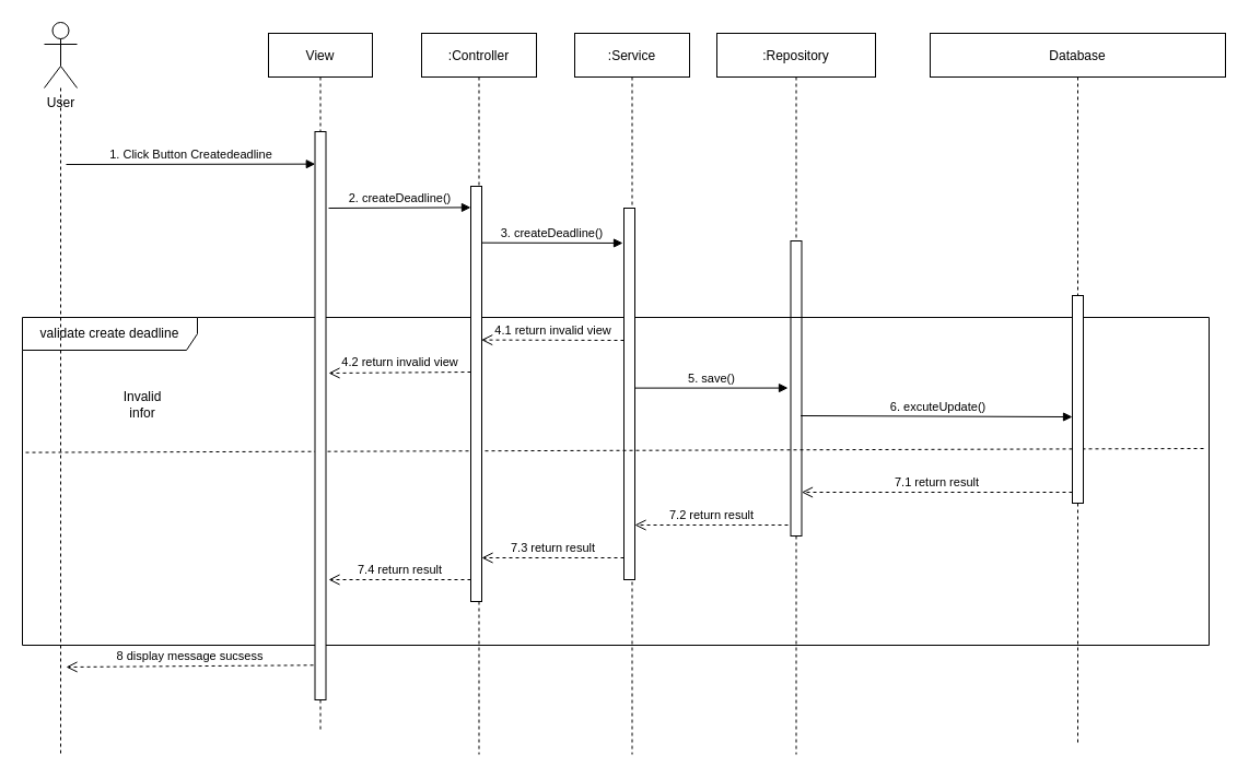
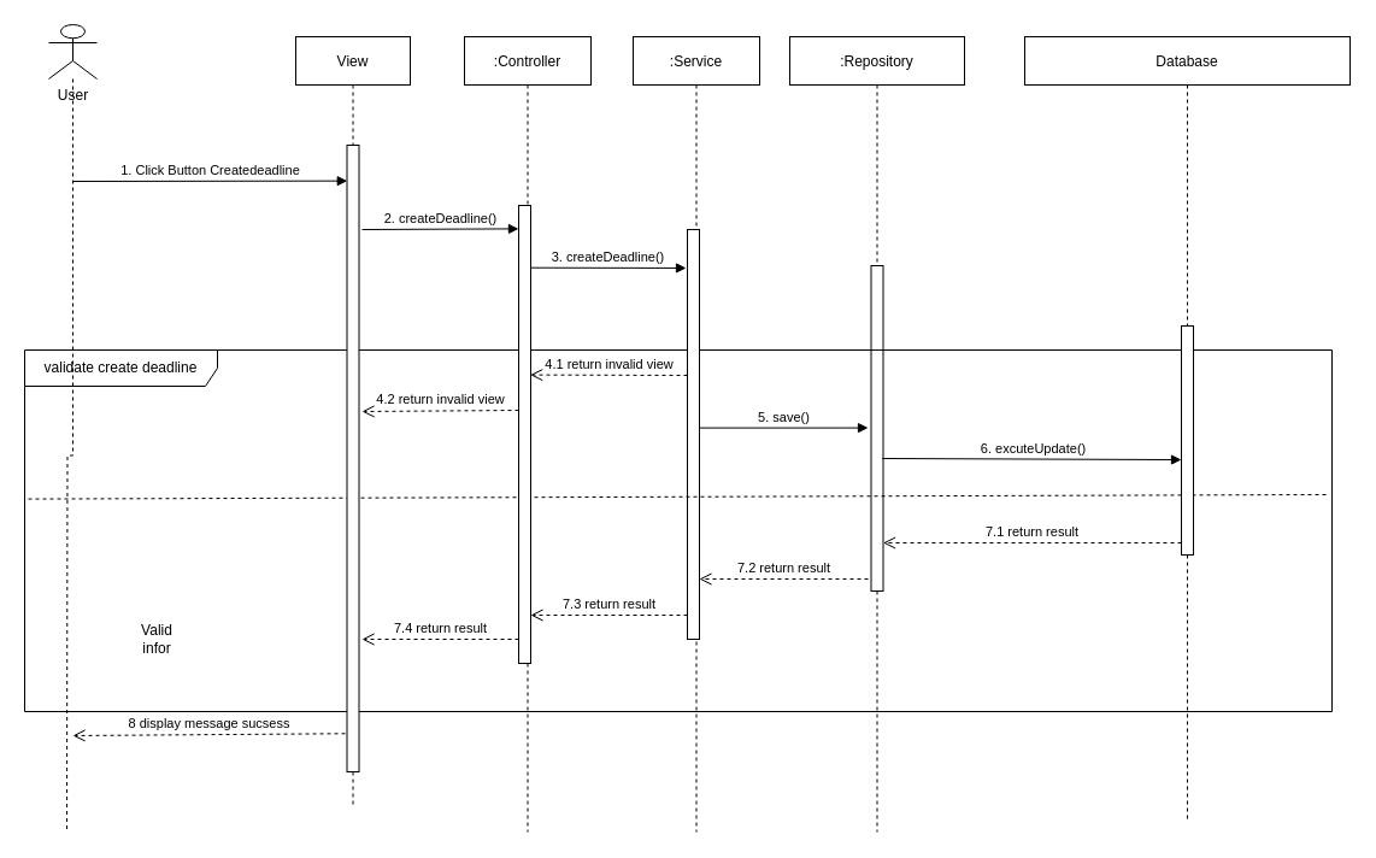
  <mxCell id="0" />
  <mxCell id="1" parent="0" />
  <mxCell id="2" value=":Repository" style="shape=umlLifeline;perimeter=lifelinePerimeter;container=1;collapsible=0;recursiveResize=0;rounded=0;shadow=0;strokeWidth=1;movable=1;resizable=1;rotatable=1;deletable=1;editable=1;locked=0;connectable=1;" parent="1" vertex="1"><mxGeometry x="655" y="30" width="145" height="660" as="geometry" /></mxCell>
  <mxCell id="3" value="" style="html=1;points=[];perimeter=orthogonalPerimeter;" parent="2" vertex="1"><mxGeometry x="67.5" y="190" width="10" height="270" as="geometry" /></mxCell>
  <mxCell id="4" value="7.2 return result" style="html=1;verticalAlign=bottom;endArrow=open;dashed=1;endSize=8;" parent="2" edge="1"><mxGeometry relative="1" as="geometry"><mxPoint x="65" y="450" as="sourcePoint" /><mxPoint x="-75" y="450" as="targetPoint" /></mxGeometry></mxCell>
  <mxCell id="5" value="validate create deadline" style="shape=umlFrame;whiteSpace=wrap;html=1;width=160;height=30;movable=1;resizable=1;rotatable=1;deletable=1;editable=1;locked=0;connectable=1;" parent="2" vertex="1"><mxGeometry x="-635" y="260" width="1085" height="300" as="geometry" /></mxCell>
  <mxCell id="6" value=":Service" style="shape=umlLifeline;perimeter=lifelinePerimeter;container=1;collapsible=0;recursiveResize=0;rounded=0;shadow=0;strokeWidth=1;" parent="1" vertex="1"><mxGeometry x="525" y="30" width="105" height="660" as="geometry" /></mxCell>
  <mxCell id="7" value="" style="html=1;points=[];perimeter=orthogonalPerimeter;" parent="6" vertex="1"><mxGeometry x="45" y="160" width="10" height="340" as="geometry" /></mxCell>
  <mxCell id="8" value="" style="endArrow=none;dashed=1;html=1;rounded=0;entryX=0.001;entryY=0.412;entryDx=0;entryDy=0;entryPerimeter=0;" parent="6" target="5" edge="1"><mxGeometry width="50" height="50" relative="1" as="geometry"><mxPoint x="575" y="380" as="sourcePoint" /><mxPoint x="-505" y="380" as="targetPoint" /></mxGeometry></mxCell>
  <mxCell id="9" value="7.3 return result" style="html=1;verticalAlign=bottom;endArrow=open;dashed=1;endSize=8;" parent="6" edge="1"><mxGeometry relative="1" as="geometry"><mxPoint x="45" y="480" as="sourcePoint" /><mxPoint x="-85" y="480" as="targetPoint" /></mxGeometry></mxCell>
  <mxCell id="10" value="7.4 return&amp;nbsp;result" style="html=1;verticalAlign=bottom;endArrow=open;dashed=1;endSize=8;" parent="6" edge="1"><mxGeometry relative="1" as="geometry"><mxPoint x="-95" y="500" as="sourcePoint" /><mxPoint x="-225" y="500" as="targetPoint" /></mxGeometry></mxCell>
  <mxCell id="11" style="edgeStyle=orthogonalEdgeStyle;rounded=0;orthogonalLoop=1;jettySize=auto;html=1;dashed=1;endArrow=none;endFill=0;" parent="1" source="12" edge="1"><mxGeometry relative="1" as="geometry"><mxPoint x="55" y="690" as="targetPoint" /></mxGeometry></mxCell>
- <mxCell id="12" value="User" style="shape=umlActor;verticalLabelPosition=bottom;verticalAlign=top;html=1;" parent="1" vertex="1"><mxGeometry x="40" y="20" width="30" height="60" as="geometry" /></mxCell>
+ <mxCell id="12" value="User" style="shape=umlActor;verticalLabelPosition=bottom;verticalAlign=top;html=1;" parent="1" vertex="1"><mxGeometry x="40" y="20" width="40" height="45" as="geometry" /></mxCell>
  <mxCell id="13" value="View" style="shape=umlLifeline;perimeter=lifelinePerimeter;container=1;collapsible=0;recursiveResize=0;rounded=0;shadow=0;strokeWidth=1;" parent="1" vertex="1"><mxGeometry x="245" y="30" width="95" height="640" as="geometry" /></mxCell>
  <mxCell id="14" value="" style="html=1;points=[];perimeter=orthogonalPerimeter;" parent="13" vertex="1"><mxGeometry x="42.5" y="90" width="10" height="520" as="geometry" /></mxCell>
  <mxCell id="15" value="2. createDeadline()" style="html=1;verticalAlign=bottom;endArrow=block;entryX=-0.006;entryY=0.051;entryDx=0;entryDy=0;entryPerimeter=0;" parent="13" target="20" edge="1"><mxGeometry width="80" relative="1" as="geometry"><mxPoint x="55" y="160" as="sourcePoint" /><mxPoint x="220" y="161" as="targetPoint" /></mxGeometry></mxCell>
  <mxCell id="16" value="1. Click Button Createdeadline" style="html=1;verticalAlign=bottom;endArrow=block;entryX=0.027;entryY=0.057;entryDx=0;entryDy=0;entryPerimeter=0;" parent="1" target="14" edge="1"><mxGeometry width="80" relative="1" as="geometry"><mxPoint x="60" y="150" as="sourcePoint" /><mxPoint x="220" y="150" as="targetPoint" /></mxGeometry></mxCell>
  <mxCell id="17" value="3. createDeadline()" style="html=1;verticalAlign=bottom;endArrow=block;entryX=-0.1;entryY=0.094;entryDx=0;entryDy=0;entryPerimeter=0;exitX=0.863;exitY=0.136;exitDx=0;exitDy=0;exitPerimeter=0;" parent="1" source="20" target="7" edge="1"><mxGeometry x="0.003" width="80" relative="1" as="geometry"><mxPoint x="400" y="220" as="sourcePoint" /><mxPoint x="535" y="220" as="targetPoint" /><mxPoint as="offset" /></mxGeometry></mxCell>
- <mxCell id="18" value="Invalid infor" style="text;html=1;strokeColor=none;fillColor=none;align=center;verticalAlign=middle;whiteSpace=wrap;rounded=0;" parent="1" vertex="1"><mxGeometry x="110" y="360" width="40" height="20" as="geometry" /></mxCell>
  <mxCell id="19" value=":Controller" style="shape=umlLifeline;perimeter=lifelinePerimeter;container=1;collapsible=0;recursiveResize=0;rounded=0;shadow=0;strokeWidth=1;" parent="1" vertex="1"><mxGeometry x="385" y="30" width="105" height="660" as="geometry" /></mxCell>
  <mxCell id="20" value="" style="html=1;points=[];perimeter=orthogonalPerimeter;" parent="19" vertex="1"><mxGeometry x="45" y="140" width="10" height="380" as="geometry" /></mxCell>
  <mxCell id="21" value="4.1 return invalid view" style="html=1;verticalAlign=bottom;endArrow=open;dashed=1;endSize=8;entryX=0.965;entryY=0.37;entryDx=0;entryDy=0;entryPerimeter=0;" parent="19" target="20" edge="1"><mxGeometry relative="1" as="geometry"><mxPoint x="185" y="281" as="sourcePoint" /><mxPoint x="60" y="280.43" as="targetPoint" /></mxGeometry></mxCell>
  <mxCell id="22" value="4.2 return invalid view" style="html=1;verticalAlign=bottom;endArrow=open;dashed=1;endSize=8;exitX=-0.074;exitY=0.603;exitDx=0;exitDy=0;exitPerimeter=0;entryX=1.25;entryY=0.425;entryDx=0;entryDy=0;entryPerimeter=0;" parent="19" target="14" edge="1"><mxGeometry relative="1" as="geometry"><mxPoint x="45" y="310.0" as="sourcePoint" /><mxPoint x="-84.26" y="310.86" as="targetPoint" /></mxGeometry></mxCell>
  <mxCell id="23" value="Database" style="shape=umlLifeline;perimeter=lifelinePerimeter;container=1;collapsible=0;recursiveResize=0;rounded=0;shadow=0;strokeWidth=1;" parent="1" vertex="1"><mxGeometry x="850" y="30" width="270" height="650" as="geometry" /></mxCell>
  <mxCell id="24" value="" style="html=1;points=[];perimeter=orthogonalPerimeter;" parent="23" vertex="1"><mxGeometry x="130" y="240" width="10" height="190" as="geometry" /></mxCell>
  <mxCell id="25" value="7.1 return result" style="html=1;verticalAlign=bottom;endArrow=open;dashed=1;endSize=8;" parent="23" edge="1"><mxGeometry relative="1" as="geometry"><mxPoint x="130" y="420" as="sourcePoint" /><mxPoint x="-117.5" y="420" as="targetPoint" /></mxGeometry></mxCell>
  <mxCell id="26" value="6. excuteUpdate()" style="html=1;verticalAlign=bottom;endArrow=block;exitX=0.991;exitY=0.251;exitDx=0;exitDy=0;exitPerimeter=0;entryX=0.077;entryY=0.099;entryDx=0;entryDy=0;entryPerimeter=0;" parent="23" edge="1"><mxGeometry x="0.003" width="80" relative="1" as="geometry"><mxPoint x="-118.36" y="350" as="sourcePoint" /><mxPoint x="130" y="351.04" as="targetPoint" /><mxPoint as="offset" /></mxGeometry></mxCell>
  <mxCell id="27" value="8 display message sucsess" style="html=1;verticalAlign=bottom;endArrow=open;dashed=1;endSize=8;exitX=-0.145;exitY=0.939;exitDx=0;exitDy=0;exitPerimeter=0;" parent="1" source="14" edge="1"><mxGeometry relative="1" as="geometry"><mxPoint x="280" y="610" as="sourcePoint" /><mxPoint x="60" y="610" as="targetPoint" /></mxGeometry></mxCell>
+ <mxCell id="28" value="Valid infor" style="text;html=1;strokeColor=none;fillColor=none;align=center;verticalAlign=middle;whiteSpace=wrap;rounded=0;" parent="1" vertex="1"><mxGeometry x="110" y="520" width="40" height="20" as="geometry" /></mxCell>
  <mxCell id="29" value="5. save()" style="html=1;verticalAlign=bottom;endArrow=block;exitX=1.14;exitY=0.219;exitDx=0;exitDy=0;exitPerimeter=0;entryX=-0.25;entryY=0.148;entryDx=0;entryDy=0;entryPerimeter=0;" parent="1" edge="1"><mxGeometry x="0.003" width="80" relative="1" as="geometry"><mxPoint x="580" y="354.62" as="sourcePoint" /><mxPoint x="720" y="354.58" as="targetPoint" /><mxPoint as="offset" /></mxGeometry></mxCell>
